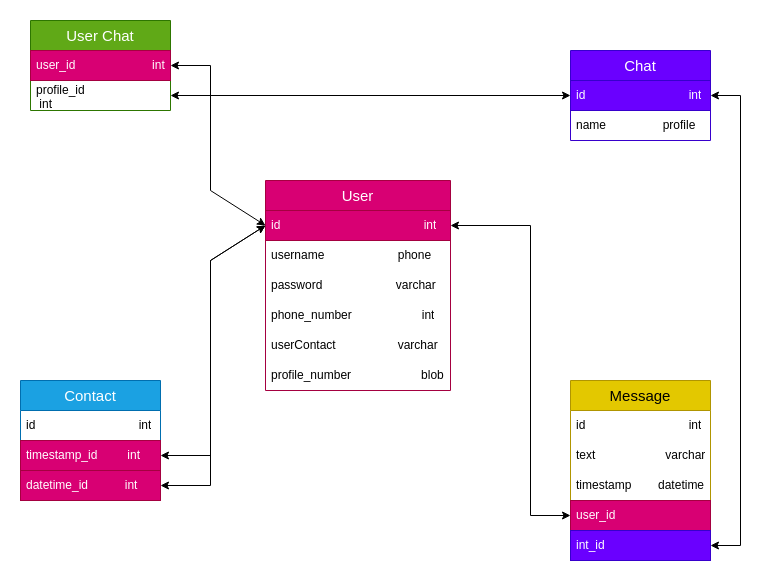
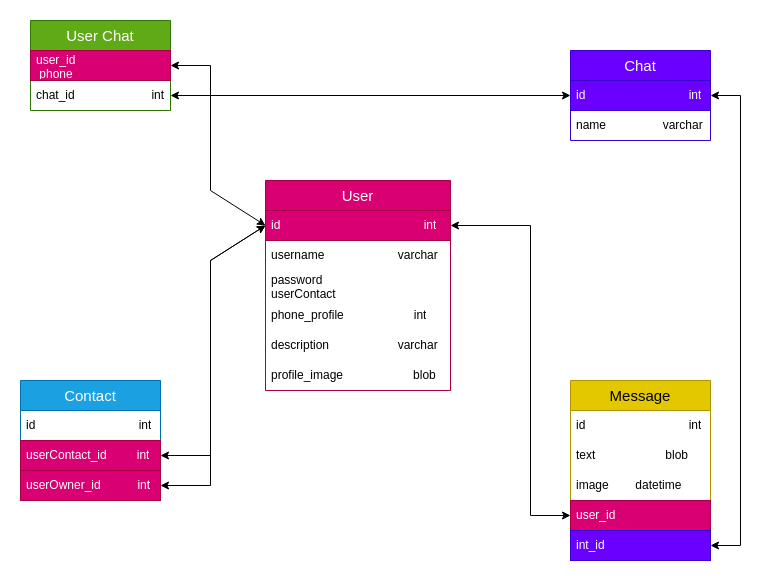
  <mxCell id="0" />
  <mxCell id="1" parent="0" />
  <mxCell id="2" value="&lt;font style=&quot;font-size: 15px;&quot;&gt;User&lt;/font&gt;" style="swimlane;fontStyle=0;childLayout=stackLayout;horizontal=1;startSize=30;horizontalStack=0;resizeParent=1;resizeParentMax=0;resizeLast=0;collapsible=1;marginBottom=0;whiteSpace=wrap;html=1;fillColor=#d80073;fontColor=#ffffff;strokeColor=#A50040;" parent="1" vertex="1"><mxGeometry x="265" y="180" width="185" height="210" as="geometry" /></mxCell>
  <mxCell id="3" value="id&amp;nbsp; &amp;nbsp; &amp;nbsp; &amp;nbsp; &amp;nbsp; &amp;nbsp; &amp;nbsp; &amp;nbsp; &amp;nbsp; &amp;nbsp; &amp;nbsp; &amp;nbsp; &amp;nbsp; &amp;nbsp; &amp;nbsp; &amp;nbsp; &amp;nbsp; &amp;nbsp; &amp;nbsp; &amp;nbsp; &amp;nbsp; &amp;nbsp;int" style="text;strokeColor=#A50040;fillColor=#d80073;align=left;verticalAlign=middle;spacingLeft=4;spacingRight=4;overflow=hidden;points=[[0,0.5],[1,0.5]];portConstraint=eastwest;rotatable=0;whiteSpace=wrap;html=1;fontColor=#ffffff;" parent="2" vertex="1"><mxGeometry y="30" width="185" height="30" as="geometry" /></mxCell>
- <mxCell id="4" value="username&amp;nbsp; &amp;nbsp; &amp;nbsp; &amp;nbsp; &amp;nbsp; &amp;nbsp; &amp;nbsp; &amp;nbsp; &amp;nbsp; &amp;nbsp; &amp;nbsp; phone" style="text;strokeColor=none;fillColor=none;align=left;verticalAlign=middle;spacingLeft=4;spacingRight=4;overflow=hidden;points=[[0,0.5],[1,0.5]];portConstraint=eastwest;rotatable=0;whiteSpace=wrap;html=1;" parent="2" vertex="1"><mxGeometry y="60" width="185" height="30" as="geometry" /></mxCell>
- <mxCell id="5" value="password&amp;nbsp; &amp;nbsp; &amp;nbsp; &amp;nbsp; &amp;nbsp; &amp;nbsp; &amp;nbsp; &amp;nbsp; &amp;nbsp; &amp;nbsp; &amp;nbsp; varchar" style="text;strokeColor=none;fillColor=none;align=left;verticalAlign=middle;spacingLeft=4;spacingRight=4;overflow=hidden;points=[[0,0.5],[1,0.5]];portConstraint=eastwest;rotatable=0;whiteSpace=wrap;html=1;" parent="2" vertex="1"><mxGeometry y="90" width="185" height="30" as="geometry" /></mxCell>
- <mxCell id="6" value="phone_number&amp;nbsp; &amp;nbsp; &amp;nbsp; &amp;nbsp; &amp;nbsp; &amp;nbsp; &amp;nbsp; &amp;nbsp; &amp;nbsp; &amp;nbsp; &amp;nbsp;int" style="text;strokeColor=none;fillColor=none;align=left;verticalAlign=middle;spacingLeft=4;spacingRight=4;overflow=hidden;points=[[0,0.5],[1,0.5]];portConstraint=eastwest;rotatable=0;whiteSpace=wrap;html=1;" parent="2" vertex="1"><mxGeometry y="120" width="185" height="30" as="geometry" /></mxCell>
- <mxCell id="7" value="&lt;div style=&quot;text-align: justify;&quot;&gt;&lt;span style=&quot;background-color: initial;&quot;&gt;userContact&lt;span style=&quot;white-space: pre;&quot;&gt;&#09;&lt;/span&gt;&amp;nbsp; &amp;nbsp; &amp;nbsp; &amp;nbsp; &amp;nbsp; &amp;nbsp; &amp;nbsp; varchar&lt;/span&gt;&lt;/div&gt;" style="text;strokeColor=none;fillColor=none;align=left;verticalAlign=middle;spacingLeft=4;spacingRight=4;overflow=hidden;points=[[0,0.5],[1,0.5]];portConstraint=eastwest;rotatable=0;whiteSpace=wrap;html=1;" parent="2" vertex="1"><mxGeometry y="150" width="185" height="30" as="geometry" /></mxCell>
- <mxCell id="8" value="profile_number&amp;nbsp; &amp;nbsp; &amp;nbsp; &amp;nbsp; &amp;nbsp; &amp;nbsp; &amp;nbsp; &amp;nbsp; &amp;nbsp; &amp;nbsp; &amp;nbsp;blob" style="text;strokeColor=none;fillColor=none;align=left;verticalAlign=middle;spacingLeft=4;spacingRight=4;overflow=hidden;points=[[0,0.5],[1,0.5]];portConstraint=eastwest;rotatable=0;whiteSpace=wrap;html=1;" parent="2" vertex="1"><mxGeometry y="180" width="185" height="30" as="geometry" /></mxCell>
+ <mxCell id="4" value="username&amp;nbsp; &amp;nbsp; &amp;nbsp; &amp;nbsp; &amp;nbsp; &amp;nbsp; &amp;nbsp; &amp;nbsp; &amp;nbsp; &amp;nbsp; &amp;nbsp; varchar" style="text;strokeColor=none;fillColor=none;align=left;verticalAlign=middle;spacingLeft=4;spacingRight=4;overflow=hidden;points=[[0,0.5],[1,0.5]];portConstraint=eastwest;rotatable=0;whiteSpace=wrap;html=1;" parent="2" vertex="1"><mxGeometry y="60" width="185" height="30" as="geometry" /></mxCell>
+ <mxCell id="5" value="password&amp;nbsp; &amp;nbsp; &amp;nbsp; &amp;nbsp; &amp;nbsp; &amp;nbsp; &amp;nbsp; &amp;nbsp; &amp;nbsp; &amp;nbsp; &amp;nbsp; userContact" style="text;strokeColor=none;fillColor=none;align=left;verticalAlign=middle;spacingLeft=4;spacingRight=4;overflow=hidden;points=[[0,0.5],[1,0.5]];portConstraint=eastwest;rotatable=0;whiteSpace=wrap;html=1;" parent="2" vertex="1"><mxGeometry y="90" width="185" height="30" as="geometry" /></mxCell>
+ <mxCell id="6" value="phone_profile&amp;nbsp; &amp;nbsp; &amp;nbsp; &amp;nbsp; &amp;nbsp; &amp;nbsp; &amp;nbsp; &amp;nbsp; &amp;nbsp; &amp;nbsp; &amp;nbsp;int" style="text;strokeColor=none;fillColor=none;align=left;verticalAlign=middle;spacingLeft=4;spacingRight=4;overflow=hidden;points=[[0,0.5],[1,0.5]];portConstraint=eastwest;rotatable=0;whiteSpace=wrap;html=1;" parent="2" vertex="1"><mxGeometry y="120" width="185" height="30" as="geometry" /></mxCell>
+ <mxCell id="7" value="&lt;div style=&quot;text-align: justify;&quot;&gt;&lt;span style=&quot;background-color: initial;&quot;&gt;description&lt;span style=&quot;white-space: pre;&quot;&gt;&#09;&lt;/span&gt;&amp;nbsp; &amp;nbsp; &amp;nbsp; &amp;nbsp; &amp;nbsp; &amp;nbsp; &amp;nbsp; varchar&lt;/span&gt;&lt;/div&gt;" style="text;strokeColor=none;fillColor=none;align=left;verticalAlign=middle;spacingLeft=4;spacingRight=4;overflow=hidden;points=[[0,0.5],[1,0.5]];portConstraint=eastwest;rotatable=0;whiteSpace=wrap;html=1;" parent="2" vertex="1"><mxGeometry y="150" width="185" height="30" as="geometry" /></mxCell>
+ <mxCell id="8" value="profile_image&amp;nbsp; &amp;nbsp; &amp;nbsp; &amp;nbsp; &amp;nbsp; &amp;nbsp; &amp;nbsp; &amp;nbsp; &amp;nbsp; &amp;nbsp; &amp;nbsp;blob" style="text;strokeColor=none;fillColor=none;align=left;verticalAlign=middle;spacingLeft=4;spacingRight=4;overflow=hidden;points=[[0,0.5],[1,0.5]];portConstraint=eastwest;rotatable=0;whiteSpace=wrap;html=1;" parent="2" vertex="1"><mxGeometry y="180" width="185" height="30" as="geometry" /></mxCell>
  <mxCell id="9" value="&lt;font style=&quot;font-size: 15px;&quot;&gt;Contact&lt;/font&gt;" style="swimlane;fontStyle=0;childLayout=stackLayout;horizontal=1;startSize=30;horizontalStack=0;resizeParent=1;resizeParentMax=0;resizeLast=0;collapsible=1;marginBottom=0;whiteSpace=wrap;html=1;fillColor=#1ba1e2;fontColor=#ffffff;strokeColor=#006EAF;" parent="1" vertex="1"><mxGeometry x="20" y="380" width="140" height="120" as="geometry" /></mxCell>
  <mxCell id="10" value="id&amp;nbsp; &amp;nbsp; &amp;nbsp; &amp;nbsp; &amp;nbsp; &amp;nbsp; &amp;nbsp; &amp;nbsp; &amp;nbsp; &amp;nbsp; &amp;nbsp; &amp;nbsp; &amp;nbsp; &amp;nbsp; &amp;nbsp; &amp;nbsp;int" style="text;strokeColor=none;fillColor=none;align=left;verticalAlign=middle;spacingLeft=4;spacingRight=4;overflow=hidden;points=[[0,0.5],[1,0.5]];portConstraint=eastwest;rotatable=0;whiteSpace=wrap;html=1;" parent="9" vertex="1"><mxGeometry y="30" width="140" height="30" as="geometry" /></mxCell>
- <mxCell id="11" value="timestamp_id&amp;nbsp; &amp;nbsp; &amp;nbsp; &amp;nbsp; &amp;nbsp;int" style="text;strokeColor=#A50040;fillColor=#d80073;align=left;verticalAlign=middle;spacingLeft=4;spacingRight=4;overflow=hidden;points=[[0,0.5],[1,0.5]];portConstraint=eastwest;rotatable=0;whiteSpace=wrap;html=1;fontColor=#ffffff;" parent="9" vertex="1"><mxGeometry y="60" width="140" height="30" as="geometry" /></mxCell>
- <mxCell id="12" value="datetime_id&amp;nbsp; &amp;nbsp; &amp;nbsp; &amp;nbsp; &amp;nbsp; &amp;nbsp;int&amp;nbsp;" style="text;strokeColor=#A50040;fillColor=#d80073;align=left;verticalAlign=middle;spacingLeft=4;spacingRight=4;overflow=hidden;points=[[0,0.5],[1,0.5]];portConstraint=eastwest;rotatable=0;whiteSpace=wrap;html=1;fontColor=#ffffff;" parent="9" vertex="1"><mxGeometry y="90" width="140" height="30" as="geometry" /></mxCell>
+ <mxCell id="11" value="userContact_id&amp;nbsp; &amp;nbsp; &amp;nbsp; &amp;nbsp; &amp;nbsp;int" style="text;strokeColor=#A50040;fillColor=#d80073;align=left;verticalAlign=middle;spacingLeft=4;spacingRight=4;overflow=hidden;points=[[0,0.5],[1,0.5]];portConstraint=eastwest;rotatable=0;whiteSpace=wrap;html=1;fontColor=#ffffff;" parent="9" vertex="1"><mxGeometry y="60" width="140" height="30" as="geometry" /></mxCell>
+ <mxCell id="12" value="userOwner_id&amp;nbsp; &amp;nbsp; &amp;nbsp; &amp;nbsp; &amp;nbsp; &amp;nbsp;int&amp;nbsp;" style="text;strokeColor=#A50040;fillColor=#d80073;align=left;verticalAlign=middle;spacingLeft=4;spacingRight=4;overflow=hidden;points=[[0,0.5],[1,0.5]];portConstraint=eastwest;rotatable=0;whiteSpace=wrap;html=1;fontColor=#ffffff;" parent="9" vertex="1"><mxGeometry y="90" width="140" height="30" as="geometry" /></mxCell>
  <mxCell id="13" value="&lt;font style=&quot;font-size: 15px;&quot;&gt;Message&lt;/font&gt;" style="swimlane;fontStyle=0;childLayout=stackLayout;horizontal=1;startSize=30;horizontalStack=0;resizeParent=1;resizeParentMax=0;resizeLast=0;collapsible=1;marginBottom=0;whiteSpace=wrap;html=1;fillColor=#e3c800;fontColor=#000000;strokeColor=#B09500;" parent="1" vertex="1"><mxGeometry x="570" y="380" width="140" height="180" as="geometry" /></mxCell>
  <mxCell id="14" value="id&amp;nbsp; &amp;nbsp; &amp;nbsp; &amp;nbsp; &amp;nbsp; &amp;nbsp; &amp;nbsp; &amp;nbsp; &amp;nbsp; &amp;nbsp; &amp;nbsp; &amp;nbsp; &amp;nbsp; &amp;nbsp; &amp;nbsp; &amp;nbsp;int" style="text;strokeColor=none;fillColor=none;align=left;verticalAlign=middle;spacingLeft=4;spacingRight=4;overflow=hidden;points=[[0,0.5],[1,0.5]];portConstraint=eastwest;rotatable=0;whiteSpace=wrap;html=1;" parent="13" vertex="1"><mxGeometry y="30" width="140" height="30" as="geometry" /></mxCell>
- <mxCell id="15" value="text&amp;nbsp; &amp;nbsp; &amp;nbsp; &amp;nbsp; &amp;nbsp; &amp;nbsp; &amp;nbsp; &amp;nbsp; &amp;nbsp; &amp;nbsp; &amp;nbsp;varchar" style="text;strokeColor=none;fillColor=none;align=left;verticalAlign=middle;spacingLeft=4;spacingRight=4;overflow=hidden;points=[[0,0.5],[1,0.5]];portConstraint=eastwest;rotatable=0;whiteSpace=wrap;html=1;" parent="13" vertex="1"><mxGeometry y="60" width="140" height="30" as="geometry" /></mxCell>
- <mxCell id="16" value="timestamp&amp;nbsp; &amp;nbsp; &amp;nbsp; &amp;nbsp; datetime" style="text;strokeColor=none;fillColor=none;align=left;verticalAlign=middle;spacingLeft=4;spacingRight=4;overflow=hidden;points=[[0,0.5],[1,0.5]];portConstraint=eastwest;rotatable=0;whiteSpace=wrap;html=1;" parent="13" vertex="1"><mxGeometry y="90" width="140" height="30" as="geometry" /></mxCell>
+ <mxCell id="15" value="text&amp;nbsp; &amp;nbsp; &amp;nbsp; &amp;nbsp; &amp;nbsp; &amp;nbsp; &amp;nbsp; &amp;nbsp; &amp;nbsp; &amp;nbsp; &amp;nbsp;blob" style="text;strokeColor=none;fillColor=none;align=left;verticalAlign=middle;spacingLeft=4;spacingRight=4;overflow=hidden;points=[[0,0.5],[1,0.5]];portConstraint=eastwest;rotatable=0;whiteSpace=wrap;html=1;" parent="13" vertex="1"><mxGeometry y="60" width="140" height="30" as="geometry" /></mxCell>
+ <mxCell id="16" value="image&amp;nbsp; &amp;nbsp; &amp;nbsp; &amp;nbsp; datetime" style="text;strokeColor=none;fillColor=none;align=left;verticalAlign=middle;spacingLeft=4;spacingRight=4;overflow=hidden;points=[[0,0.5],[1,0.5]];portConstraint=eastwest;rotatable=0;whiteSpace=wrap;html=1;" parent="13" vertex="1"><mxGeometry y="90" width="140" height="30" as="geometry" /></mxCell>
  <mxCell id="17" value="user_id" style="text;strokeColor=#A50040;fillColor=#d80073;align=left;verticalAlign=middle;spacingLeft=4;spacingRight=4;overflow=hidden;points=[[0,0.5],[1,0.5]];portConstraint=eastwest;rotatable=0;whiteSpace=wrap;html=1;fontColor=#ffffff;" parent="13" vertex="1"><mxGeometry y="120" width="140" height="30" as="geometry" /></mxCell>
  <mxCell id="18" value="int_id" style="text;strokeColor=#3700CC;fillColor=#6a00ff;align=left;verticalAlign=middle;spacingLeft=4;spacingRight=4;overflow=hidden;points=[[0,0.5],[1,0.5]];portConstraint=eastwest;rotatable=0;whiteSpace=wrap;html=1;fontColor=#ffffff;" parent="13" vertex="1"><mxGeometry y="150" width="140" height="30" as="geometry" /></mxCell>
  <mxCell id="19" value="&lt;font style=&quot;font-size: 15px;&quot;&gt;User Chat&lt;/font&gt;" style="swimlane;fontStyle=0;childLayout=stackLayout;horizontal=1;startSize=30;horizontalStack=0;resizeParent=1;resizeParentMax=0;resizeLast=0;collapsible=1;marginBottom=0;whiteSpace=wrap;html=1;fillColor=#60a917;strokeColor=#2D7600;fontColor=#ffffff;" parent="1" vertex="1"><mxGeometry x="30" y="20" width="140" height="90" as="geometry" /></mxCell>
- <mxCell id="20" value="user_id&amp;nbsp; &amp;nbsp; &amp;nbsp; &amp;nbsp; &amp;nbsp; &amp;nbsp; &amp;nbsp; &amp;nbsp; &amp;nbsp; &amp;nbsp; &amp;nbsp; &amp;nbsp;int" style="text;strokeColor=#A50040;fillColor=#d80073;align=left;verticalAlign=middle;spacingLeft=4;spacingRight=4;overflow=hidden;points=[[0,0.5],[1,0.5]];portConstraint=eastwest;rotatable=0;whiteSpace=wrap;html=1;fontColor=#ffffff;" parent="19" vertex="1"><mxGeometry y="30" width="140" height="30" as="geometry" /></mxCell>
- <mxCell id="21" value="profile_id&amp;nbsp; &amp;nbsp; &amp;nbsp; &amp;nbsp; &amp;nbsp; &amp;nbsp; &amp;nbsp; &amp;nbsp; &amp;nbsp; &amp;nbsp; &amp;nbsp; &amp;nbsp;int" style="text;strokeColor=none;fillColor=none;align=left;verticalAlign=middle;spacingLeft=4;spacingRight=4;overflow=hidden;points=[[0,0.5],[1,0.5]];portConstraint=eastwest;rotatable=0;whiteSpace=wrap;html=1;" parent="19" vertex="1"><mxGeometry y="60" width="140" height="30" as="geometry" /></mxCell>
+ <mxCell id="20" value="user_id&amp;nbsp; &amp;nbsp; &amp;nbsp; &amp;nbsp; &amp;nbsp; &amp;nbsp; &amp;nbsp; &amp;nbsp; &amp;nbsp; &amp;nbsp; &amp;nbsp; &amp;nbsp;phone" style="text;strokeColor=#A50040;fillColor=#d80073;align=left;verticalAlign=middle;spacingLeft=4;spacingRight=4;overflow=hidden;points=[[0,0.5],[1,0.5]];portConstraint=eastwest;rotatable=0;whiteSpace=wrap;html=1;fontColor=#ffffff;" parent="19" vertex="1"><mxGeometry y="30" width="140" height="30" as="geometry" /></mxCell>
+ <mxCell id="21" value="chat_id&amp;nbsp; &amp;nbsp; &amp;nbsp; &amp;nbsp; &amp;nbsp; &amp;nbsp; &amp;nbsp; &amp;nbsp; &amp;nbsp; &amp;nbsp; &amp;nbsp; &amp;nbsp;int" style="text;strokeColor=none;fillColor=none;align=left;verticalAlign=middle;spacingLeft=4;spacingRight=4;overflow=hidden;points=[[0,0.5],[1,0.5]];portConstraint=eastwest;rotatable=0;whiteSpace=wrap;html=1;" parent="19" vertex="1"><mxGeometry y="60" width="140" height="30" as="geometry" /></mxCell>
  <mxCell id="22" value="&lt;font style=&quot;font-size: 15px;&quot;&gt;Chat&lt;/font&gt;" style="swimlane;fontStyle=0;childLayout=stackLayout;horizontal=1;startSize=30;horizontalStack=0;resizeParent=1;resizeParentMax=0;resizeLast=0;collapsible=1;marginBottom=0;whiteSpace=wrap;html=1;fillColor=#6a00ff;strokeColor=#3700CC;fontColor=#ffffff;" parent="1" vertex="1"><mxGeometry x="570" y="50" width="140" height="90" as="geometry" /></mxCell>
  <mxCell id="23" value="id&amp;nbsp; &amp;nbsp; &amp;nbsp; &amp;nbsp; &amp;nbsp; &amp;nbsp; &amp;nbsp; &amp;nbsp; &amp;nbsp; &amp;nbsp; &amp;nbsp; &amp;nbsp; &amp;nbsp; &amp;nbsp; &amp;nbsp; &amp;nbsp;int" style="text;strokeColor=#3700CC;fillColor=#6a00ff;align=left;verticalAlign=middle;spacingLeft=4;spacingRight=4;overflow=hidden;points=[[0,0.5],[1,0.5]];portConstraint=eastwest;rotatable=0;whiteSpace=wrap;html=1;fontColor=#ffffff;" parent="22" vertex="1"><mxGeometry y="30" width="140" height="30" as="geometry" /></mxCell>
- <mxCell id="24" value="name&amp;nbsp; &amp;nbsp; &amp;nbsp; &amp;nbsp; &amp;nbsp; &amp;nbsp; &amp;nbsp; &amp;nbsp; &amp;nbsp;profile" style="text;strokeColor=none;fillColor=none;align=left;verticalAlign=middle;spacingLeft=4;spacingRight=4;overflow=hidden;points=[[0,0.5],[1,0.5]];portConstraint=eastwest;rotatable=0;whiteSpace=wrap;html=1;" parent="22" vertex="1"><mxGeometry y="60" width="140" height="30" as="geometry" /></mxCell>
+ <mxCell id="24" value="name&amp;nbsp; &amp;nbsp; &amp;nbsp; &amp;nbsp; &amp;nbsp; &amp;nbsp; &amp;nbsp; &amp;nbsp; &amp;nbsp;varchar" style="text;strokeColor=none;fillColor=none;align=left;verticalAlign=middle;spacingLeft=4;spacingRight=4;overflow=hidden;points=[[0,0.5],[1,0.5]];portConstraint=eastwest;rotatable=0;whiteSpace=wrap;html=1;" parent="22" vertex="1"><mxGeometry y="60" width="140" height="30" as="geometry" /></mxCell>
  <mxCell id="25" value="" style="endArrow=classic;startArrow=classic;html=1;rounded=0;entryX=1;entryY=0.5;entryDx=0;entryDy=0;exitX=0;exitY=0.5;exitDx=0;exitDy=0;" parent="1" source="3" target="20" edge="1"><mxGeometry width="50" height="50" relative="1" as="geometry"><mxPoint x="290" y="440" as="sourcePoint" /><mxPoint x="340" y="390" as="targetPoint" /><Array as="points"><mxPoint x="210" y="190" /><mxPoint x="210" y="65" /></Array></mxGeometry></mxCell>
  <mxCell id="26" value="" style="endArrow=classic;startArrow=classic;html=1;rounded=0;exitX=0;exitY=0.5;exitDx=0;exitDy=0;entryX=1;entryY=0.5;entryDx=0;entryDy=0;" parent="1" source="17" target="3" edge="1"><mxGeometry width="50" height="50" relative="1" as="geometry"><mxPoint x="470" y="490" as="sourcePoint" /><mxPoint x="520" y="440" as="targetPoint" /><Array as="points"><mxPoint x="530" y="515" /><mxPoint x="530" y="225" /></Array></mxGeometry></mxCell>
  <mxCell id="27" value="" style="endArrow=classic;startArrow=classic;html=1;rounded=0;entryX=0;entryY=0.5;entryDx=0;entryDy=0;exitX=1;exitY=0.5;exitDx=0;exitDy=0;" parent="1" source="11" target="3" edge="1"><mxGeometry width="50" height="50" relative="1" as="geometry"><mxPoint x="260" y="480" as="sourcePoint" /><mxPoint x="310" y="430" as="targetPoint" /><Array as="points"><mxPoint x="210" y="455" /><mxPoint x="210" y="260" /></Array></mxGeometry></mxCell>
  <mxCell id="28" value="" style="endArrow=classic;startArrow=classic;html=1;rounded=0;exitX=1;exitY=0.5;exitDx=0;exitDy=0;entryX=0;entryY=0.5;entryDx=0;entryDy=0;" parent="1" source="12" target="3" edge="1"><mxGeometry width="50" height="50" relative="1" as="geometry"><mxPoint x="170" y="515" as="sourcePoint" /><mxPoint x="260" y="440" as="targetPoint" /><Array as="points"><mxPoint x="210" y="485" /><mxPoint x="210" y="260" /></Array></mxGeometry></mxCell>
  <mxCell id="29" value="" style="endArrow=classic;startArrow=classic;html=1;rounded=0;entryX=1;entryY=0.5;entryDx=0;entryDy=0;exitX=1;exitY=0.5;exitDx=0;exitDy=0;" parent="1" source="23" target="18" edge="1"><mxGeometry width="50" height="50" relative="1" as="geometry"><mxPoint x="710" y="100" as="sourcePoint" /><mxPoint x="760" y="50" as="targetPoint" /><Array as="points"><mxPoint x="740" y="95" /><mxPoint x="740" y="545" /></Array></mxGeometry></mxCell>
  <mxCell id="30" value="" style="endArrow=classic;startArrow=classic;html=1;rounded=0;exitX=1;exitY=0.5;exitDx=0;exitDy=0;entryX=0;entryY=0.5;entryDx=0;entryDy=0;" parent="1" source="21" target="23" edge="1"><mxGeometry width="50" height="50" relative="1" as="geometry"><mxPoint x="265" y="100" as="sourcePoint" /><mxPoint x="315" y="50" as="targetPoint" /></mxGeometry></mxCell>
